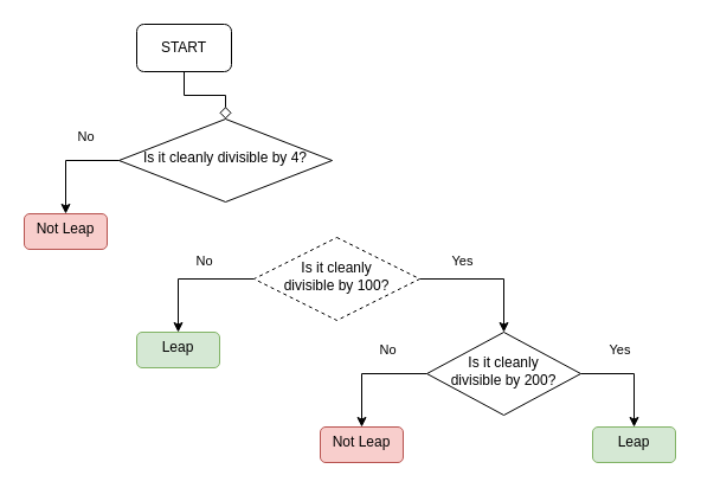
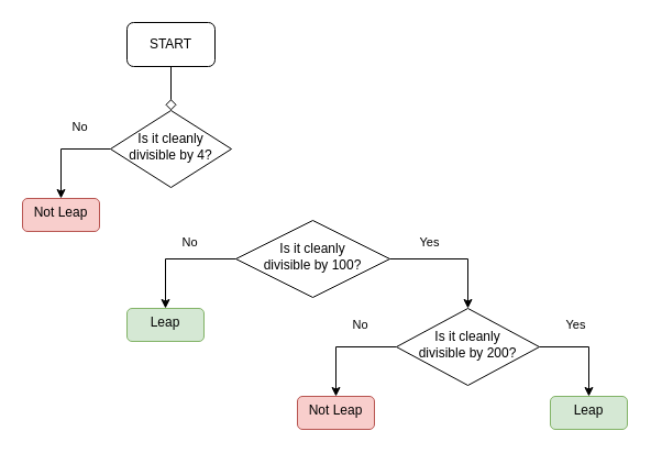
  <mxCell id="0" />
  <mxCell id="1" parent="0" />
  <mxCell id="2" value="" style="rounded=0;html=1;jettySize=auto;orthogonalLoop=1;fontSize=11;endArrow=diamond;endFill=0;endSize=8;strokeWidth=1;shadow=0;labelBackgroundColor=none;edgeStyle=orthogonalEdgeStyle;" parent="1" source="3" target="5" edge="1"><mxGeometry relative="1" as="geometry" /></mxCell>
  <mxCell id="3" value="START" style="rounded=1;whiteSpace=wrap;html=1;fontSize=12;glass=0;strokeWidth=1;shadow=0;" parent="1" vertex="1"><mxGeometry x="115" y="20" width="80" height="40" as="geometry" /></mxCell>
  <mxCell id="4" value="No" style="edgeStyle=orthogonalEdgeStyle;rounded=0;orthogonalLoop=1;jettySize=auto;html=1;" edge="1" parent="1" source="5" target="6"><mxGeometry x="-0.368" y="-20" relative="1" as="geometry"><mxPoint as="offset" /></mxGeometry></mxCell>
- <mxCell id="5" value="Is it cleanly divisible by 4?" style="rhombus;whiteSpace=wrap;html=1;shadow=0;fontFamily=Helvetica;fontSize=12;align=center;strokeWidth=1;spacing=6;spacingTop=-4;" parent="1" vertex="1"><mxGeometry x="100" y="100" width="180" height="70" as="geometry" /></mxCell>
+ <mxCell id="5" value="Is it cleanly divisible by 4?" style="rhombus;whiteSpace=wrap;html=1;shadow=0;fontFamily=Helvetica;fontSize=12;align=center;strokeWidth=1;spacing=6;spacingTop=-4;" parent="1" vertex="1"><mxGeometry x="100" y="100" width="110" height="70" as="geometry" /></mxCell>
  <mxCell id="6" value="Not Leap" style="whiteSpace=wrap;html=1;shadow=0;strokeWidth=1;spacing=6;spacingTop=-4;direction=west;fillColor=#f8cecc;strokeColor=#b85450;rounded=1;" vertex="1" parent="1"><mxGeometry x="20" y="180" width="70" height="30" as="geometry" /></mxCell>
  <mxCell id="7" value="No" style="edgeStyle=orthogonalEdgeStyle;rounded=0;orthogonalLoop=1;jettySize=auto;html=1;" edge="1" parent="1" source="9" target="10"><mxGeometry x="-0.228" y="-15" relative="1" as="geometry"><mxPoint as="offset" /></mxGeometry></mxCell>
  <mxCell id="8" value="Yes" style="edgeStyle=orthogonalEdgeStyle;rounded=0;orthogonalLoop=1;jettySize=auto;html=1;" edge="1" parent="1" source="9" target="13"><mxGeometry x="-0.379" y="15" relative="1" as="geometry"><mxPoint as="offset" /></mxGeometry></mxCell>
- <mxCell id="9" value="Is it cleanly &lt;br&gt;divisible by 100?" style="rhombus;whiteSpace=wrap;html=1;shadow=0;fontFamily=Helvetica;fontSize=12;align=center;strokeWidth=1;spacing=6;spacingTop=-4;dashed=1;" vertex="1" parent="1"><mxGeometry x="214" y="200" width="140" height="70" as="geometry" /></mxCell>
+ <mxCell id="9" value="Is it cleanly &lt;br&gt;divisible by 100?" style="rhombus;whiteSpace=wrap;html=1;shadow=0;fontFamily=Helvetica;fontSize=12;align=center;strokeWidth=1;spacing=6;spacingTop=-4;" vertex="1" parent="1"><mxGeometry x="214" y="200" width="140" height="70" as="geometry" /></mxCell>
  <mxCell id="10" value="Leap" style="whiteSpace=wrap;html=1;shadow=0;strokeWidth=1;spacing=6;spacingTop=-4;fillColor=#d5e8d4;strokeColor=#82b366;rounded=1;" vertex="1" parent="1"><mxGeometry x="115" y="280" width="70" height="30" as="geometry" /></mxCell>
  <mxCell id="11" value="No" style="edgeStyle=orthogonalEdgeStyle;rounded=0;orthogonalLoop=1;jettySize=auto;html=1;" edge="1" parent="1" source="13" target="14"><mxGeometry x="-0.333" y="-20" relative="1" as="geometry"><mxPoint as="offset" /></mxGeometry></mxCell>
  <mxCell id="12" value="Yes" style="edgeStyle=orthogonalEdgeStyle;rounded=0;orthogonalLoop=1;jettySize=auto;html=1;" edge="1" parent="1" source="13" target="15"><mxGeometry x="-0.259" y="20" relative="1" as="geometry"><mxPoint as="offset" /></mxGeometry></mxCell>
  <mxCell id="13" value="&lt;span&gt;Is it cleanly&lt;/span&gt;&lt;br&gt;&lt;span&gt;divisible by 200?&lt;/span&gt;" style="rhombus;whiteSpace=wrap;html=1;shadow=0;strokeWidth=1;spacing=6;spacingTop=-4;" vertex="1" parent="1"><mxGeometry x="360" y="280" width="130" height="70" as="geometry" /></mxCell>
  <mxCell id="14" value="Not Leap" style="rounded=1;whiteSpace=wrap;html=1;shadow=0;strokeWidth=1;spacing=6;spacingTop=-4;fillColor=#f8cecc;strokeColor=#b85450;" vertex="1" parent="1"><mxGeometry x="270" y="360" width="70" height="30" as="geometry" /></mxCell>
  <mxCell id="15" value="Leap" style="rounded=1;whiteSpace=wrap;html=1;shadow=0;strokeWidth=1;spacing=6;spacingTop=-4;fillColor=#d5e8d4;strokeColor=#82b366;" vertex="1" parent="1"><mxGeometry x="500" y="360" width="70" height="30" as="geometry" /></mxCell>
